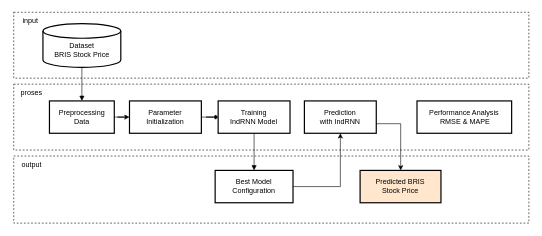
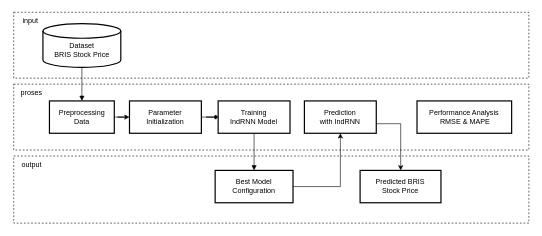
  <mxCell id="0" />
  <mxCell id="1" parent="0" />
  <mxCell id="2" value="" style="rounded=0;whiteSpace=wrap;html=1;dashed=1;" vertex="1" parent="1"><mxGeometry x="22" y="20" width="860" height="110" as="geometry" /></mxCell>
  <mxCell id="3" value="" style="rounded=0;whiteSpace=wrap;html=1;dashed=1;" vertex="1" parent="1"><mxGeometry x="22" y="140" width="860" height="110" as="geometry" /></mxCell>
  <mxCell id="4" value="" style="rounded=0;whiteSpace=wrap;html=1;dashed=1;" vertex="1" parent="1"><mxGeometry x="22" y="260" width="860" height="112" as="geometry" /></mxCell>
  <mxCell id="5" style="edgeStyle=orthogonalEdgeStyle;rounded=0;orthogonalLoop=1;jettySize=auto;html=1;" edge="1" parent="1" source="6" target="8"><mxGeometry relative="1" as="geometry" /></mxCell>
  <mxCell id="6" value="Preprocessing &#10;Data" style="whiteSpace=wrap;strokeWidth=2;" vertex="1" parent="1"><mxGeometry x="81.62" y="168" width="108.25" height="54" as="geometry" /></mxCell>
  <mxCell id="7" style="edgeStyle=orthogonalEdgeStyle;rounded=0;orthogonalLoop=1;jettySize=auto;html=1;endArrow=diamond;" edge="1" parent="1" source="8" target="9"><mxGeometry relative="1" as="geometry" /></mxCell>
  <mxCell id="8" value="Parameter &#10;Initialization" style="whiteSpace=wrap;strokeWidth=2;" vertex="1" parent="1"><mxGeometry x="215.25" y="168" width="120" height="54" as="geometry" /></mxCell>
  <mxCell id="9" value="Training &#10;IndRNN Model" style="whiteSpace=wrap;strokeWidth=2;" vertex="1" parent="1"><mxGeometry x="363.25" y="168" width="120" height="54" as="geometry" /></mxCell>
  <mxCell id="10" style="edgeStyle=orthogonalEdgeStyle;rounded=0;orthogonalLoop=1;jettySize=auto;html=1;" edge="1" parent="1" source="11" target="15"><mxGeometry relative="1" as="geometry"><Array as="points"><mxPoint x="668" y="206" /></Array></mxGeometry></mxCell>
  <mxCell id="11" value="Prediction &#10;with IndRNN" style="whiteSpace=wrap;strokeWidth=2;" vertex="1" parent="1"><mxGeometry x="507.25" y="168" width="120" height="54" as="geometry" /></mxCell>
  <mxCell id="12" value="Performance Analysis&#10; RMSE &amp; MAPE" style="whiteSpace=wrap;strokeWidth=2;" vertex="1" parent="1"><mxGeometry x="695.25" y="168" width="158" height="54" as="geometry" /></mxCell>
  <mxCell id="13" style="edgeStyle=orthogonalEdgeStyle;rounded=0;orthogonalLoop=1;jettySize=auto;html=1;" edge="1" parent="1" source="14" target="11"><mxGeometry relative="1" as="geometry" /></mxCell>
  <mxCell id="14" value="Best Model Configuration" style="whiteSpace=wrap;strokeWidth=2;" vertex="1" parent="1"><mxGeometry x="358.25" y="284" width="130" height="54" as="geometry" /></mxCell>
- <mxCell id="15" value="Predicted BRIS &#10;Stock Price" style="whiteSpace=wrap;strokeWidth=2;fillColor=#ffe6cc;" vertex="1" parent="1"><mxGeometry x="600.25" y="284" width="135" height="54" as="geometry" /></mxCell>
+ <mxCell id="15" value="Predicted BRIS &#10;Stock Price" style="whiteSpace=wrap;strokeWidth=2;" vertex="1" parent="1"><mxGeometry x="600.25" y="284" width="135" height="54" as="geometry" /></mxCell>
  <mxCell id="16" value="" style="startArrow=none;endArrow=block;rounded=0;edgeStyle=orthogonalEdgeStyle;" edge="1" parent="1" source="18" target="6"><mxGeometry relative="1" as="geometry"><mxPoint x="152.25" y="163" as="sourcePoint" /><mxPoint x="317.25" y="248" as="targetPoint" /></mxGeometry></mxCell>
  <mxCell id="17" value="" style="startArrow=none;endArrow=block;rounded=0;edgeStyle=orthogonalEdgeStyle;" edge="1" parent="1" source="9" target="14"><mxGeometry relative="1" as="geometry" /></mxCell>
  <mxCell id="18" value="&lt;div&gt;&lt;br&gt;&lt;/div&gt;Dataset &lt;br&gt;BRIS Stock Price" style="strokeWidth=2;html=1;shape=mxgraph.flowchart.database;whiteSpace=wrap;" vertex="1" parent="1"><mxGeometry x="70.75" y="39" width="130" height="73" as="geometry" /></mxCell>
  <mxCell id="19" value="input" style="text;html=1;align=center;verticalAlign=middle;whiteSpace=wrap;rounded=0;" vertex="1" parent="1"><mxGeometry x="20" y="20" width="60" height="30" as="geometry" /></mxCell>
  <mxCell id="20" value="proses" style="text;html=1;align=center;verticalAlign=middle;whiteSpace=wrap;rounded=0;" vertex="1" parent="1"><mxGeometry x="22" y="140" width="60" height="30" as="geometry" /></mxCell>
  <mxCell id="21" value="output" style="text;html=1;align=center;verticalAlign=middle;whiteSpace=wrap;rounded=0;" vertex="1" parent="1"><mxGeometry x="22" y="259" width="60" height="30" as="geometry" /></mxCell>
